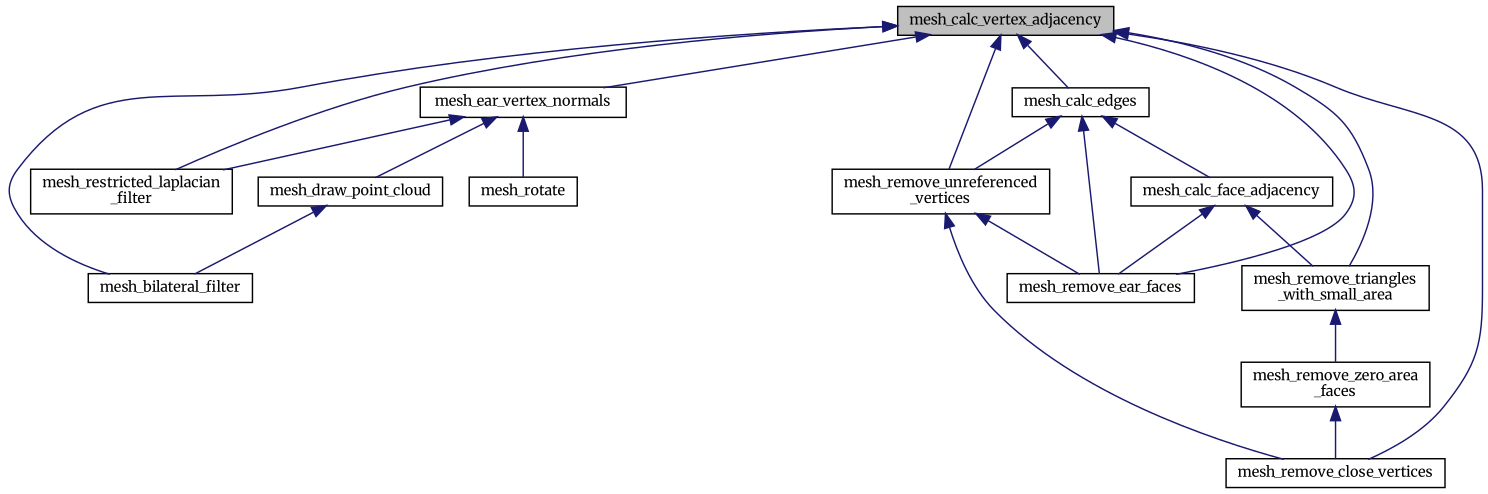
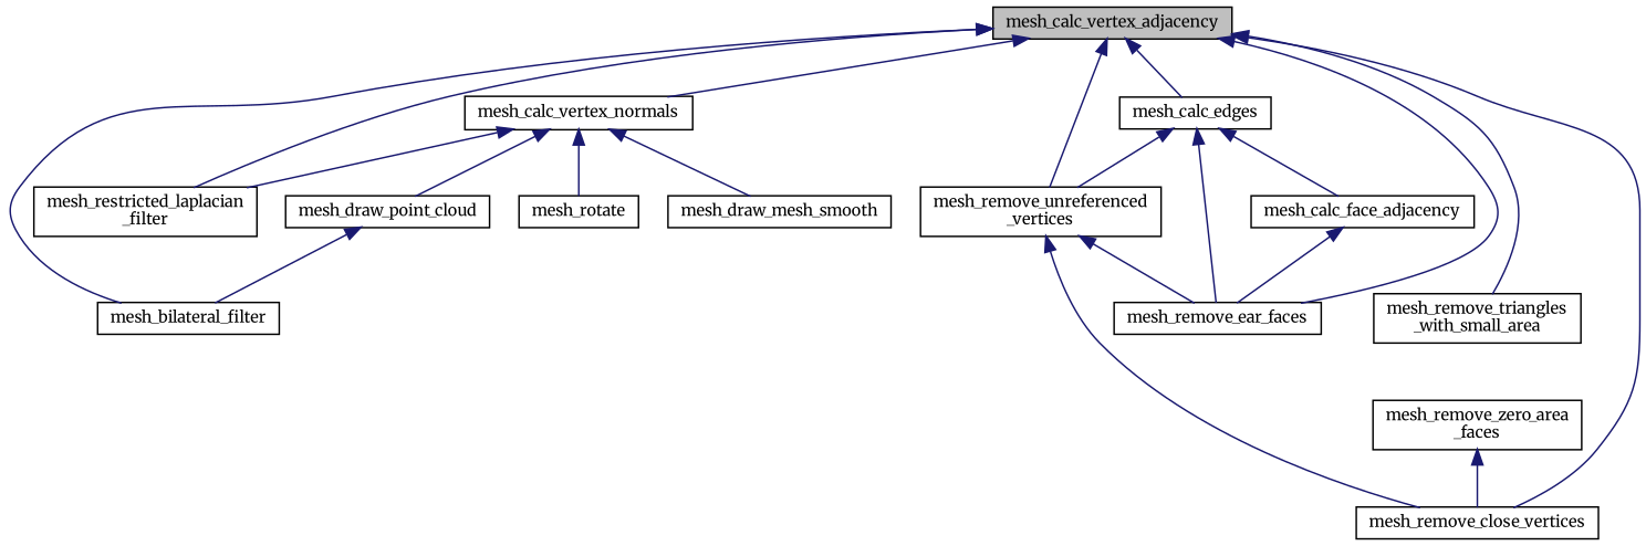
  digraph {
    fontname=Merriweather
    rankdir=TB
    node [color=black fillcolor=white fontname=Merriweather fontsize=10 shape=record style=filled]
    edge [color=midnightblue dir=back fontname=Merriweather fontsize=10 labelfontname=Helvetica labelfontsize=10 style=solid]
    n1 [fillcolor=grey75 fontcolor=black height=0.2 label=mesh_calc_vertex_adjacency width=0.4]
-   n2 [height=0.2 label=mesh_ear_vertex_normals width=0.4]
+   n2 [height=0.2 label=mesh_calc_vertex_normals width=0.4]
    n3 [height=0.2 label=mesh_bilateral_filter width=0.4]
    n4 [height=0.2 label="mesh_restricted_laplacian\l_filter" width=0.4]
    n5 [height=0.2 label=mesh_calc_edges width=0.4]
    n6 [height=0.2 label="mesh_remove_triangles\l_with_small_area" width=0.4]
    n7 [height=0.2 label=mesh_remove_close_vertices width=0.4]
    n8 [height=0.2 label=mesh_remove_ear_faces width=0.4]
    n9 [height=0.2 label="mesh_remove_unreferenced\l_vertices" width=0.4]
+   n10 [height=0.2 label=mesh_draw_mesh_smooth width=0.4]
    n11 [height=0.2 label=mesh_draw_point_cloud width=0.4]
    n12 [height=0.2 label=mesh_rotate width=0.4]
    n13 [height=0.2 label=mesh_calc_face_adjacency width=0.4]
    n14 [height=0.2 label="mesh_remove_zero_area\l_faces" width=0.4]
    n1 -> n2
    n1 -> n3
    n1 -> n4
    n1 -> n5
    n1 -> n6
    n1 -> n7
    n1 -> n8
    n1 -> n9
    n2 -> n4
+   n2 -> n10
    n2 -> n11
    n2 -> n12
    n5 -> n8
    n5 -> n9
    n5 -> n13
-   n6 -> n14
    n9 -> n7
    n9 -> n8
    n11 -> n3
-   n13 -> n6
    n13 -> n8
    n14 -> n7
  }
